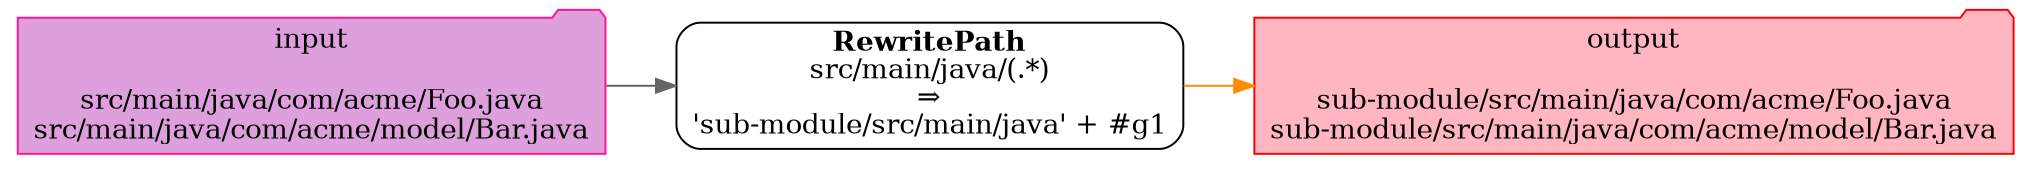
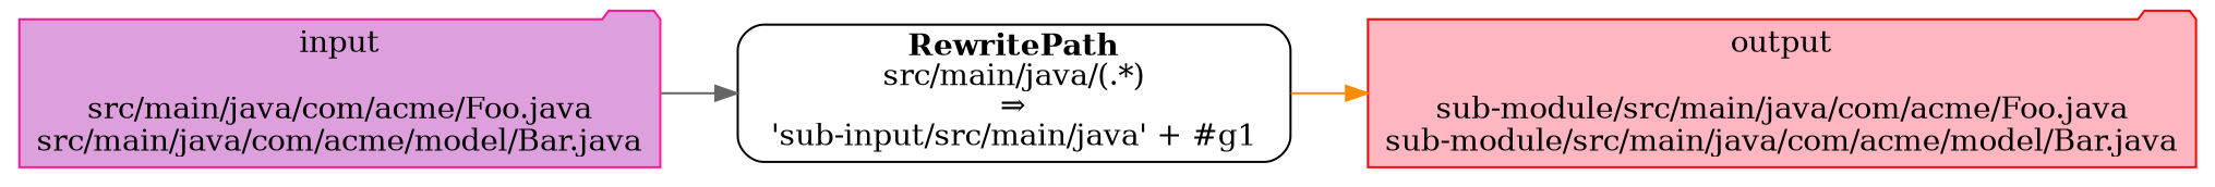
  digraph {
    labeljust=l
    rankdir=LR
    node [shape=folder style="rounded,filled"]
    edge [style=solid]
    n1 [label="input\n\nsrc/main/java/com/acme/Foo.java\nsrc/main/java/com/acme/model/Bar.java" fillcolor=plum color=deeppink]
-   n2 [label=<<b>RewritePath</b><br/>src/main/java/(.*)<br/> &#x21D2; <br/>'sub-module/src/main/java' + #g1> shape=rect style=rounded]
+   n2 [label=<<b>RewritePath</b><br/>src/main/java/(.*)<br/> &#x21D2; <br/>'sub-input/src/main/java' + #g1> shape=rect style=rounded]
    n3 [label="output\n\nsub-module/src/main/java/com/acme/Foo.java\nsub-module/src/main/java/com/acme/model/Bar.java" fillcolor=lightpink color=red]
    n1 -> n2 [color=gray40]
    n2 -> n3 [color=darkorange]
  }
